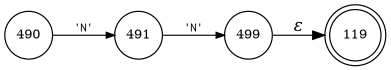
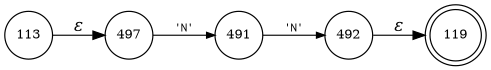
  digraph {
    rankdir=LR
    node [fixedsize=true fontsize=11 shape=circle peripheries=1]
    edge [fontname="Times-Italic"]
    n1 [label=119 shape=doublecircle width=.6 peripheries=""]
-   n3 [label=490 width=.55]
+   n2 [label=113 width=.55]
+   n3 [label=497 width=.55]
    n4 [label=491 width=.55]
-   n5 [label=499 width=.55]
+   n5 [label=492 width=.55]
+   n2 -> n3 [label="&epsilon;"]
    n3 -> n4 [arrowhead=normal arrowsize=.7 fontname=Courier fontsize=11 label="'N'"]
    n4 -> n5 [arrowhead=normal arrowsize=.7 fontname=Courier fontsize=11 label="'N'"]
    n5 -> n1 [label="&epsilon;"]
  }
